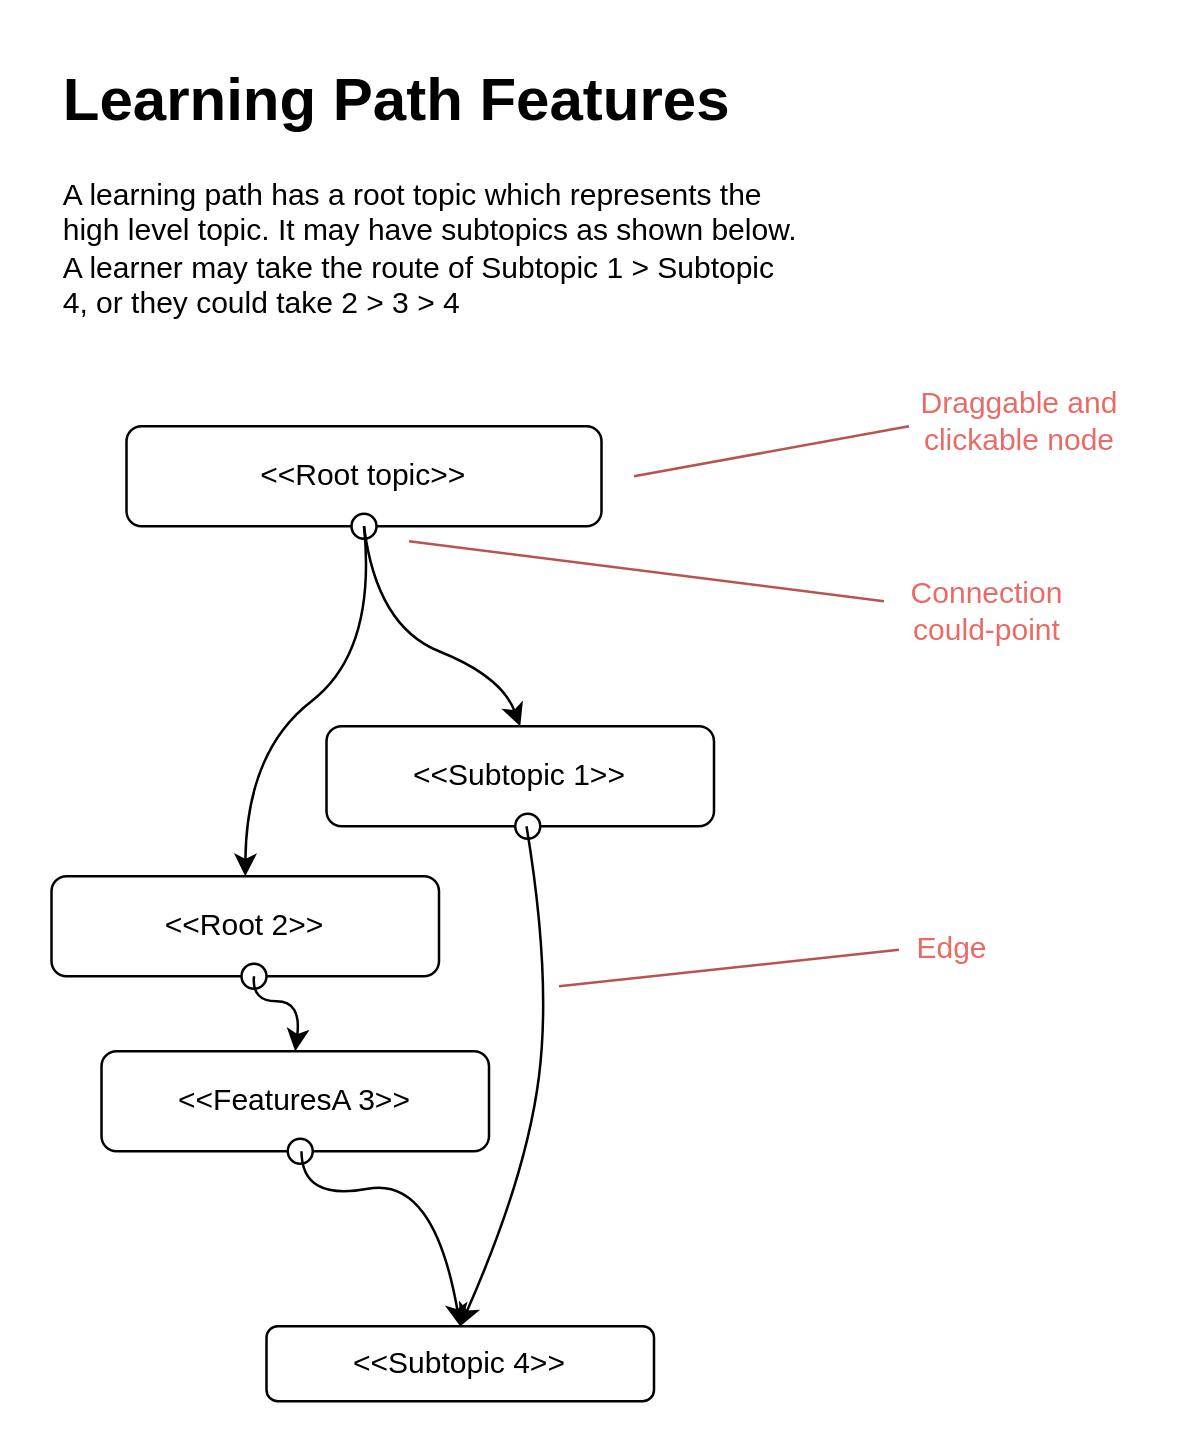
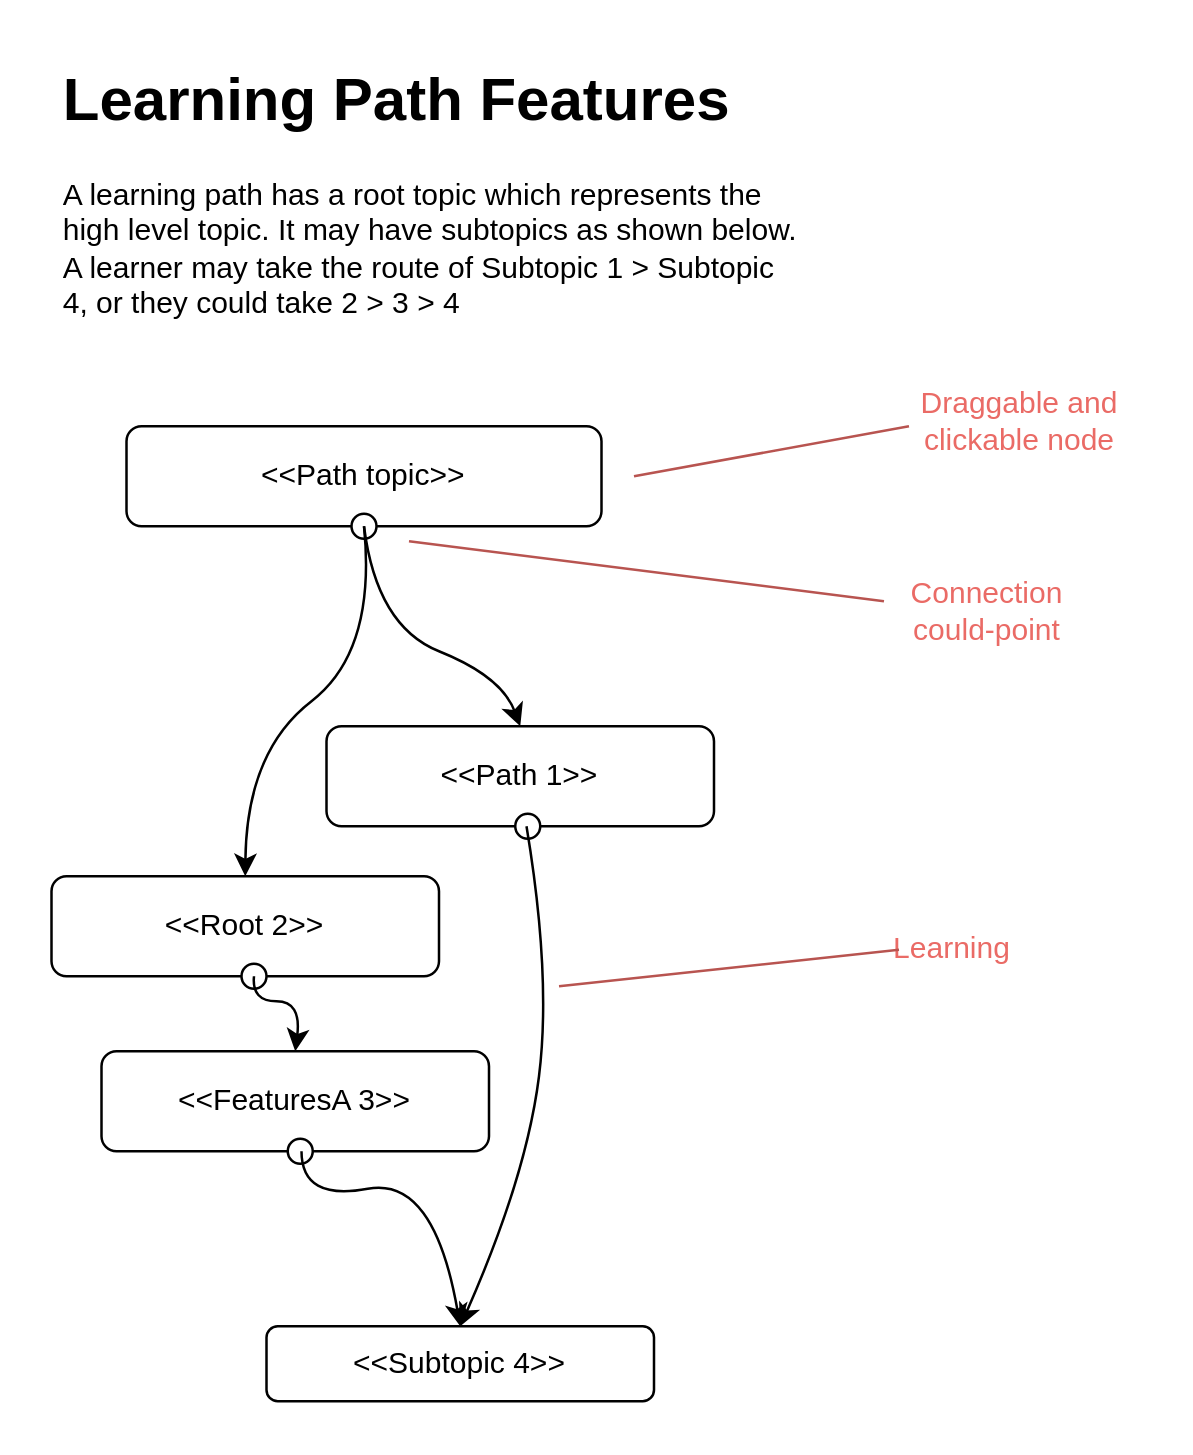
  <mxCell id="0" />
  <mxCell id="1" parent="0" />
  <mxCell id="2" value="&amp;lt;&amp;lt;Root 2&amp;gt;&amp;gt;" style="rounded=1;whiteSpace=wrap;html=1;" parent="1" vertex="1"><mxGeometry x="20" y="350" width="155" height="40" as="geometry" /></mxCell>
  <mxCell id="3" value="" style="ellipse;whiteSpace=wrap;html=1;aspect=fixed;" parent="1" vertex="1"><mxGeometry x="96" y="385" width="10" height="10" as="geometry" /></mxCell>
  <mxCell id="4" value="&lt;h1&gt;Learning Path Features&lt;/h1&gt;&lt;p&gt;A learning path has a root topic which represents the high level topic. It may have subtopics as shown below. A learner may take the route of Subtopic 1 &amp;gt; Subtopic 4, or they could take 2 &amp;gt; 3 &amp;gt; 4&lt;/p&gt;" style="text;html=1;strokeColor=none;fillColor=none;spacing=5;spacingTop=-20;whiteSpace=wrap;overflow=hidden;rounded=0;" parent="1" vertex="1"><mxGeometry x="20" y="20" width="303" height="120" as="geometry" /></mxCell>
- <mxCell id="5" value="&amp;lt;&amp;lt;Root topic&amp;gt;&amp;gt;" style="rounded=1;whiteSpace=wrap;html=1;" parent="1" vertex="1"><mxGeometry x="50" y="170" width="190" height="40" as="geometry" /></mxCell>
+ <mxCell id="5" value="&amp;lt;&amp;lt;Path topic&amp;gt;&amp;gt;" style="rounded=1;whiteSpace=wrap;html=1;" parent="1" vertex="1"><mxGeometry x="50" y="170" width="190" height="40" as="geometry" /></mxCell>
  <mxCell id="6" value="" style="ellipse;whiteSpace=wrap;html=1;aspect=fixed;" parent="1" vertex="1"><mxGeometry x="140" y="205" width="10" height="10" as="geometry" /></mxCell>
- <mxCell id="7" value="&amp;lt;&amp;lt;Subtopic 1&amp;gt;&amp;gt;" style="rounded=1;whiteSpace=wrap;html=1;" parent="1" vertex="1"><mxGeometry x="130" y="290" width="155" height="40" as="geometry" /></mxCell>
+ <mxCell id="7" value="&amp;lt;&amp;lt;Path 1&amp;gt;&amp;gt;" style="rounded=1;whiteSpace=wrap;html=1;" parent="1" vertex="1"><mxGeometry x="130" y="290" width="155" height="40" as="geometry" /></mxCell>
  <mxCell id="8" value="" style="curved=1;endArrow=classic;html=1;rounded=0;entryX=0.5;entryY=0;entryDx=0;entryDy=0;" parent="1" target="7" edge="1"><mxGeometry width="50" height="50" relative="1" as="geometry"><mxPoint x="145" y="210" as="sourcePoint" /><mxPoint x="360" y="320" as="targetPoint" /><Array as="points"><mxPoint x="150" y="250" /><mxPoint x="200" y="270" /></Array></mxGeometry></mxCell>
  <mxCell id="9" value="" style="curved=1;endArrow=classic;html=1;rounded=0;entryX=0.5;entryY=0;entryDx=0;entryDy=0;" parent="1" target="2" edge="1"><mxGeometry width="50" height="50" relative="1" as="geometry"><mxPoint x="145" y="210" as="sourcePoint" /><mxPoint x="202.5" y="300" as="targetPoint" /><Array as="points"><mxPoint x="150" y="260" /><mxPoint x="98" y="300" /></Array></mxGeometry></mxCell>
  <mxCell id="10" value="&amp;lt;&amp;lt;FeaturesA 3&amp;gt;&amp;gt;" style="rounded=1;whiteSpace=wrap;html=1;" parent="1" vertex="1"><mxGeometry x="40" y="420" width="155" height="40" as="geometry" /></mxCell>
  <mxCell id="11" value="&amp;lt;&amp;lt;Subtopic 4&amp;gt;&amp;gt;" style="rounded=1;whiteSpace=wrap;html=1;" parent="1" vertex="1"><mxGeometry x="106" y="530" width="155" height="30" as="geometry" /></mxCell>
  <mxCell id="12" value="" style="ellipse;whiteSpace=wrap;html=1;aspect=fixed;" parent="1" vertex="1"><mxGeometry x="114.5" y="455" width="10" height="10" as="geometry" /></mxCell>
  <mxCell id="13" value="" style="curved=1;endArrow=classic;html=1;rounded=0;entryX=0.5;entryY=0;entryDx=0;entryDy=0;" parent="1" target="10" edge="1"><mxGeometry width="50" height="50" relative="1" as="geometry"><mxPoint x="101" y="390" as="sourcePoint" /><mxPoint x="30" y="540" as="targetPoint" /><Array as="points"><mxPoint x="100" y="400" /><mxPoint x="120" y="400" /></Array></mxGeometry></mxCell>
  <mxCell id="14" value="" style="curved=1;endArrow=classic;html=1;rounded=0;entryX=0.5;entryY=0;entryDx=0;entryDy=0;" parent="1" target="11" edge="1"><mxGeometry width="50" height="50" relative="1" as="geometry"><mxPoint x="120" y="460" as="sourcePoint" /><mxPoint x="127.5" y="430" as="targetPoint" /><Array as="points"><mxPoint x="120" y="480" /><mxPoint x="173" y="470" /></Array></mxGeometry></mxCell>
  <mxCell id="15" value="" style="ellipse;whiteSpace=wrap;html=1;aspect=fixed;" parent="1" vertex="1"><mxGeometry x="205.5" y="325" width="10" height="10" as="geometry" /></mxCell>
  <mxCell id="16" value="" style="curved=1;endArrow=classic;html=1;rounded=0;entryX=0.5;entryY=0;entryDx=0;entryDy=0;" parent="1" target="11" edge="1"><mxGeometry width="50" height="50" relative="1" as="geometry"><mxPoint x="210" y="330" as="sourcePoint" /><mxPoint x="278" y="406" as="targetPoint" /><Array as="points"><mxPoint x="220" y="390" /><mxPoint x="210" y="470" /></Array></mxGeometry></mxCell>
  <mxCell id="17" value="" style="endArrow=none;html=1;rounded=0;fillColor=#f8cecc;strokeColor=#b85450;" parent="1" edge="1"><mxGeometry width="50" height="50" relative="1" as="geometry"><mxPoint x="253" y="190" as="sourcePoint" /><mxPoint x="363" y="170" as="targetPoint" /></mxGeometry></mxCell>
  <mxCell id="18" value="Draggable and clickable node" style="text;html=1;strokeColor=none;fillColor=none;align=center;verticalAlign=middle;whiteSpace=wrap;rounded=0;fontColor=#EA6B66;" parent="1" vertex="1"><mxGeometry x="360" y="153" width="95" height="30" as="geometry" /></mxCell>
  <mxCell id="19" value="" style="endArrow=none;html=1;rounded=0;fillColor=#f8cecc;strokeColor=#b85450;" parent="1" edge="1"><mxGeometry width="50" height="50" relative="1" as="geometry"><mxPoint x="163" y="216" as="sourcePoint" /><mxPoint x="353" y="240" as="targetPoint" /></mxGeometry></mxCell>
  <mxCell id="20" value="Connection could-point" style="text;html=1;strokeColor=none;fillColor=none;align=center;verticalAlign=middle;whiteSpace=wrap;rounded=0;fontColor=#EA6B66;" parent="1" vertex="1"><mxGeometry x="347" y="215" width="95" height="57" as="geometry" /></mxCell>
- <mxCell id="21" value="Edge" style="text;html=1;strokeColor=none;fillColor=none;align=center;verticalAlign=middle;whiteSpace=wrap;rounded=0;fontColor=#EA6B66;" parent="1" vertex="1"><mxGeometry x="333" y="350" width="95" height="57" as="geometry" /></mxCell>
+ <mxCell id="21" value="Learning" style="text;html=1;strokeColor=none;fillColor=none;align=center;verticalAlign=middle;whiteSpace=wrap;rounded=0;fontColor=#EA6B66;" parent="1" vertex="1"><mxGeometry x="333" y="350" width="95" height="57" as="geometry" /></mxCell>
  <mxCell id="22" value="" style="endArrow=none;html=1;rounded=0;fillColor=#f8cecc;strokeColor=#b85450;" parent="1" edge="1"><mxGeometry width="50" height="50" relative="1" as="geometry"><mxPoint x="223" y="394" as="sourcePoint" /><mxPoint x="359" y="379.424" as="targetPoint" /></mxGeometry></mxCell>
